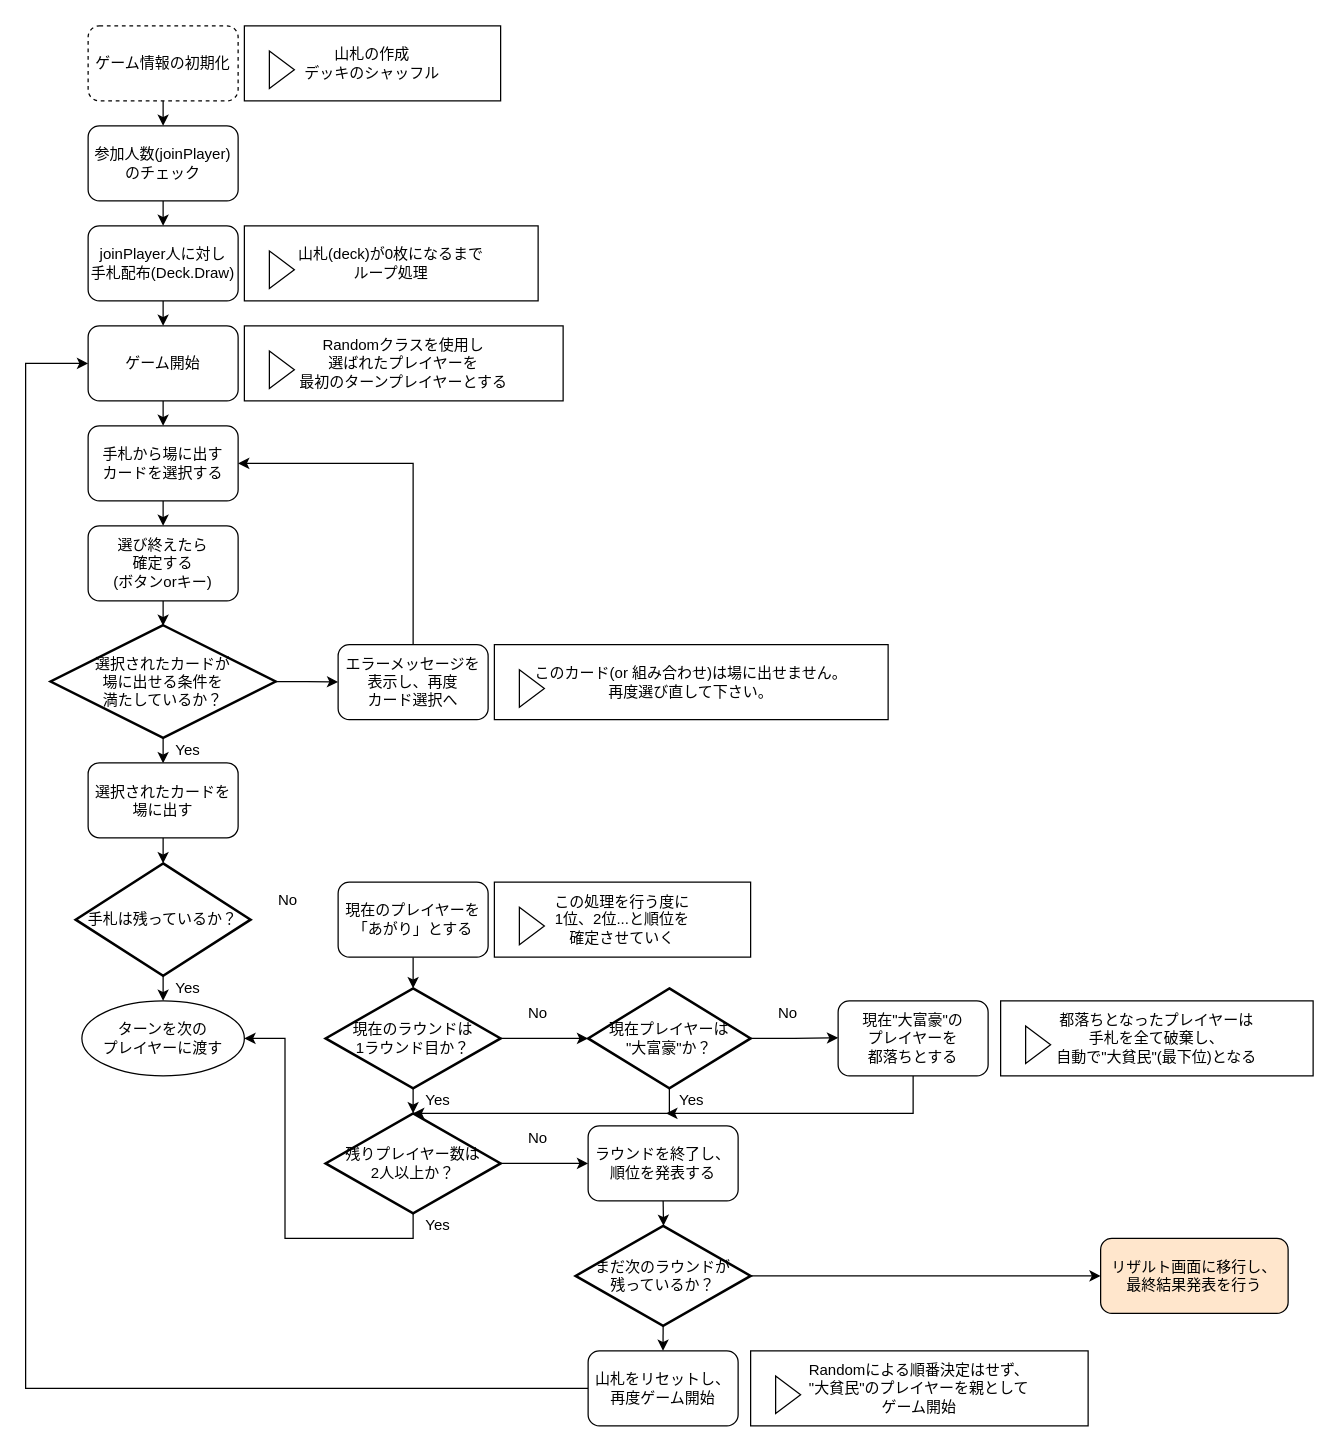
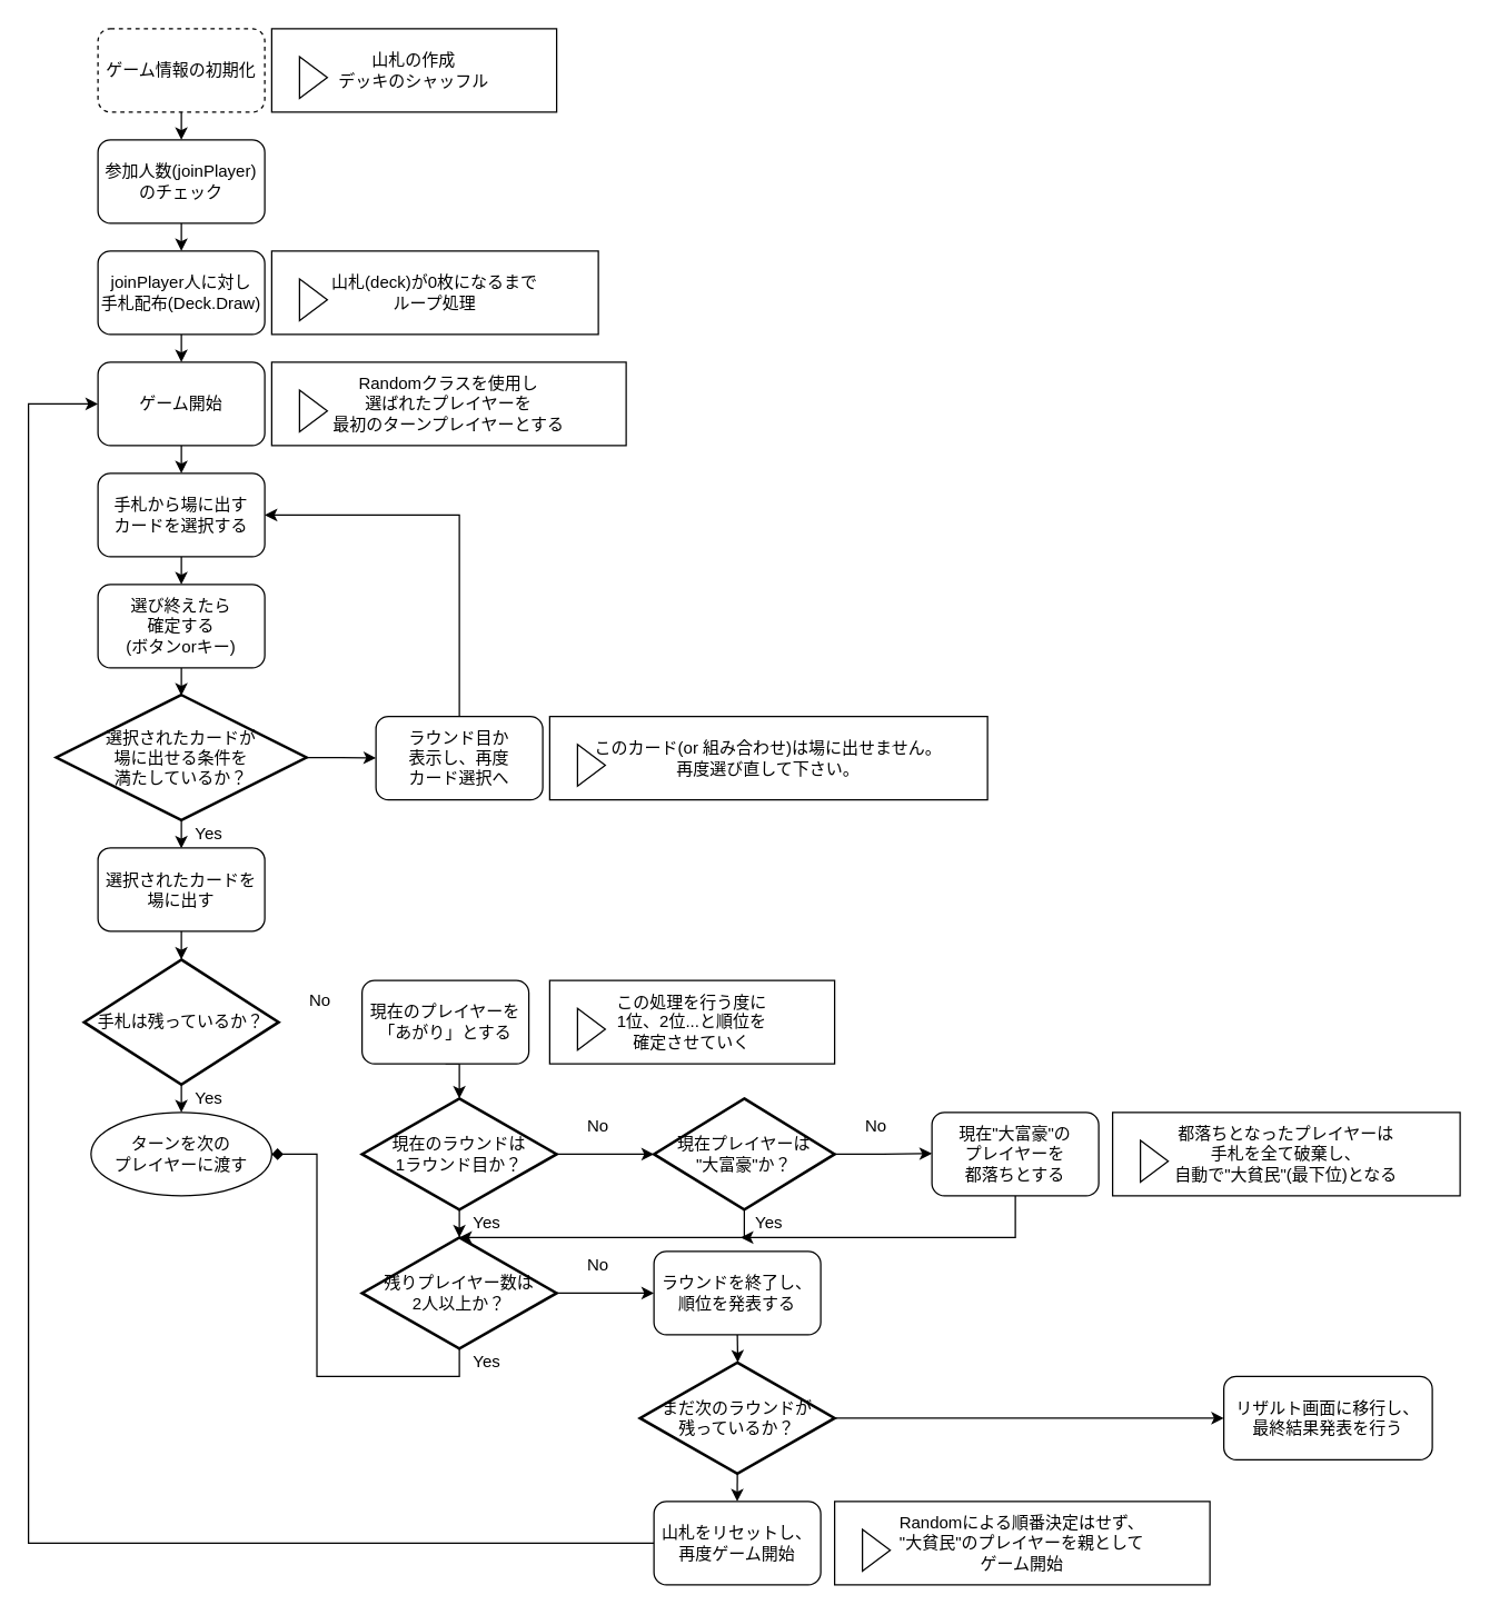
  <mxCell id="0" />
  <mxCell id="1" parent="0" />
  <mxCell id="2" style="edgeStyle=orthogonalEdgeStyle;rounded=0;orthogonalLoop=1;jettySize=auto;html=1;exitX=0.5;exitY=1;exitDx=0;exitDy=0;" edge="1" parent="1" source="3"><mxGeometry relative="1" as="geometry"><mxPoint x="130" y="100" as="targetPoint" /></mxGeometry></mxCell>
  <mxCell id="3" value="ゲーム情報の初期化" style="rounded=1;whiteSpace=wrap;html=1;fontSize=12;glass=0;strokeWidth=1;shadow=0;dashed=1;" parent="1" vertex="1"><mxGeometry x="70" y="20" width="120" height="60" as="geometry" /></mxCell>
  <mxCell id="4" value="山札の作成&lt;br&gt;デッキのシャッフル" style="html=1;whiteSpace=wrap;container=1;recursiveResize=0;collapsible=0;" vertex="1" parent="1"><mxGeometry x="195" y="20" width="205" height="60" as="geometry" /></mxCell>
  <mxCell id="5" value="" style="triangle;html=1;whiteSpace=wrap;" vertex="1" parent="4"><mxGeometry x="20" y="20" width="20" height="30" as="geometry" /></mxCell>
  <mxCell id="6" style="edgeStyle=orthogonalEdgeStyle;rounded=0;orthogonalLoop=1;jettySize=auto;html=1;exitX=0.5;exitY=1;exitDx=0;exitDy=0;" edge="1" parent="1" source="7"><mxGeometry relative="1" as="geometry"><mxPoint x="130" y="180" as="targetPoint" /></mxGeometry></mxCell>
  <mxCell id="7" value="参加人数(joinPlayer)&lt;br&gt;のチェック" style="rounded=1;whiteSpace=wrap;html=1;" vertex="1" parent="1"><mxGeometry x="70" y="100" width="120" height="60" as="geometry" /></mxCell>
  <mxCell id="8" style="edgeStyle=orthogonalEdgeStyle;rounded=0;orthogonalLoop=1;jettySize=auto;html=1;exitX=0.5;exitY=1;exitDx=0;exitDy=0;" edge="1" parent="1" source="9"><mxGeometry relative="1" as="geometry"><mxPoint x="130" y="260" as="targetPoint" /></mxGeometry></mxCell>
  <mxCell id="9" value="joinPlayer人に対し&lt;br&gt;手札配布(Deck.Draw)" style="rounded=1;whiteSpace=wrap;html=1;" vertex="1" parent="1"><mxGeometry x="70" y="180" width="120" height="60" as="geometry" /></mxCell>
  <mxCell id="10" value="山札(deck)が0枚になるまで&lt;br&gt;ループ処理" style="html=1;whiteSpace=wrap;container=1;recursiveResize=0;collapsible=0;" vertex="1" parent="1"><mxGeometry x="195" y="180" width="235" height="60" as="geometry" /></mxCell>
  <mxCell id="11" value="" style="triangle;html=1;whiteSpace=wrap;" vertex="1" parent="10"><mxGeometry x="20" y="20" width="20" height="30" as="geometry" /></mxCell>
  <mxCell id="12" style="edgeStyle=orthogonalEdgeStyle;rounded=0;orthogonalLoop=1;jettySize=auto;html=1;exitX=0.5;exitY=1;exitDx=0;exitDy=0;" edge="1" parent="1" source="13"><mxGeometry relative="1" as="geometry"><mxPoint x="130" y="340" as="targetPoint" /></mxGeometry></mxCell>
  <mxCell id="13" value="ゲーム開始" style="rounded=1;whiteSpace=wrap;html=1;" vertex="1" parent="1"><mxGeometry x="70" y="260" width="120" height="60" as="geometry" /></mxCell>
  <mxCell id="14" value="Randomクラスを使用し&lt;br&gt;選ばれたプレイヤーを&lt;br&gt;最初のターンプレイヤーとする" style="html=1;whiteSpace=wrap;container=1;recursiveResize=0;collapsible=0;" vertex="1" parent="1"><mxGeometry x="195" y="260" width="255" height="60" as="geometry" /></mxCell>
  <mxCell id="15" value="" style="triangle;html=1;whiteSpace=wrap;" vertex="1" parent="14"><mxGeometry x="20" y="20" width="20" height="30" as="geometry" /></mxCell>
  <mxCell id="16" style="edgeStyle=orthogonalEdgeStyle;rounded=0;orthogonalLoop=1;jettySize=auto;html=1;exitX=0.5;exitY=1;exitDx=0;exitDy=0;" edge="1" parent="1" source="17"><mxGeometry relative="1" as="geometry"><mxPoint x="130" y="420" as="targetPoint" /></mxGeometry></mxCell>
  <mxCell id="17" value="手札から場に出す&lt;br&gt;カードを選択する" style="rounded=1;whiteSpace=wrap;html=1;" vertex="1" parent="1"><mxGeometry x="70" y="340" width="120" height="60" as="geometry" /></mxCell>
  <mxCell id="18" style="edgeStyle=orthogonalEdgeStyle;rounded=0;orthogonalLoop=1;jettySize=auto;html=1;exitX=0.5;exitY=1;exitDx=0;exitDy=0;" edge="1" parent="1" source="19"><mxGeometry relative="1" as="geometry"><mxPoint x="130" y="500" as="targetPoint" /></mxGeometry></mxCell>
  <mxCell id="19" value="選び終えたら&lt;br&gt;確定する&lt;br&gt;(ボタンorキー)" style="rounded=1;whiteSpace=wrap;html=1;" vertex="1" parent="1"><mxGeometry x="70" y="420" width="120" height="60" as="geometry" /></mxCell>
  <mxCell id="20" style="edgeStyle=orthogonalEdgeStyle;rounded=0;orthogonalLoop=1;jettySize=auto;html=1;exitX=0.5;exitY=1;exitDx=0;exitDy=0;exitPerimeter=0;" edge="1" parent="1" source="22"><mxGeometry relative="1" as="geometry"><mxPoint x="130" y="610" as="targetPoint" /></mxGeometry></mxCell>
  <mxCell id="21" style="edgeStyle=orthogonalEdgeStyle;rounded=0;orthogonalLoop=1;jettySize=auto;html=1;exitX=1;exitY=0.5;exitDx=0;exitDy=0;exitPerimeter=0;" edge="1" parent="1" source="22"><mxGeometry relative="1" as="geometry"><mxPoint x="270" y="544.882" as="targetPoint" /></mxGeometry></mxCell>
  <mxCell id="22" value="選択されたカードが&lt;br&gt;場に出せる条件を&lt;br&gt;満たしているか？" style="strokeWidth=2;html=1;shape=mxgraph.flowchart.decision;whiteSpace=wrap;" vertex="1" parent="1"><mxGeometry x="40" y="499.5" width="180" height="90" as="geometry" /></mxCell>
  <mxCell id="23" value="Yes" style="text;html=1;strokeColor=none;fillColor=none;align=center;verticalAlign=middle;whiteSpace=wrap;rounded=0;" vertex="1" parent="1"><mxGeometry x="130" y="589.5" width="40" height="20" as="geometry" /></mxCell>
  <mxCell id="24" value="ターンを次の&lt;br&gt;プレイヤーに渡す" style="ellipse;whiteSpace=wrap;html=1;" vertex="1" parent="1"><mxGeometry x="65" y="800" width="130" height="60" as="geometry" /></mxCell>
  <mxCell id="25" style="edgeStyle=orthogonalEdgeStyle;rounded=0;orthogonalLoop=1;jettySize=auto;html=1;exitX=0.5;exitY=1;exitDx=0;exitDy=0;" edge="1" parent="1" source="26"><mxGeometry relative="1" as="geometry"><mxPoint x="130" y="690" as="targetPoint" /></mxGeometry></mxCell>
  <mxCell id="26" value="選択されたカードを&lt;br&gt;場に出す" style="rounded=1;whiteSpace=wrap;html=1;" vertex="1" parent="1"><mxGeometry x="70" y="609.5" width="120" height="60" as="geometry" /></mxCell>
  <mxCell id="27" value="手札は残っているか？" style="strokeWidth=2;html=1;shape=mxgraph.flowchart.decision;whiteSpace=wrap;" vertex="1" parent="1"><mxGeometry x="60" y="690" width="140" height="90" as="geometry" /></mxCell>
  <mxCell id="28" value="Yes" style="text;html=1;strokeColor=none;fillColor=none;align=center;verticalAlign=middle;whiteSpace=wrap;rounded=0;" vertex="1" parent="1"><mxGeometry x="130" y="780" width="40" height="20" as="geometry" /></mxCell>
  <mxCell id="29" style="edgeStyle=orthogonalEdgeStyle;rounded=0;orthogonalLoop=1;jettySize=auto;html=1;exitX=0;exitY=0;exitDx=0;exitDy=0;entryX=0;entryY=1;entryDx=0;entryDy=0;" edge="1" parent="1" source="28" target="28"><mxGeometry relative="1" as="geometry" /></mxCell>
  <mxCell id="30" value="No" style="text;html=1;strokeColor=none;fillColor=none;align=center;verticalAlign=middle;whiteSpace=wrap;rounded=0;" vertex="1" parent="1"><mxGeometry x="210" y="710" width="40" height="20" as="geometry" /></mxCell>
  <mxCell id="31" style="edgeStyle=orthogonalEdgeStyle;rounded=0;orthogonalLoop=1;jettySize=auto;html=1;exitX=0.5;exitY=1;exitDx=0;exitDy=0;" edge="1" parent="1" source="32"><mxGeometry relative="1" as="geometry"><mxPoint x="330" y="790" as="targetPoint" /></mxGeometry></mxCell>
- <mxCell id="32" value="現在のプレイヤーを&lt;br&gt;「あがり」とする" style="rounded=1;whiteSpace=wrap;html=1;" vertex="1" parent="1"><mxGeometry x="270" y="705" width="120" height="60" as="geometry" /></mxCell>
+ <mxCell id="32" value="現在のプレイヤーを&lt;br&gt;「あがり」とする" style="rounded=1;whiteSpace=wrap;html=1;" vertex="1" parent="1"><mxGeometry x="260" y="705" width="120" height="60" as="geometry" /></mxCell>
  <mxCell id="33" style="edgeStyle=orthogonalEdgeStyle;rounded=0;orthogonalLoop=1;jettySize=auto;html=1;exitX=0.5;exitY=1;exitDx=0;exitDy=0;exitPerimeter=0;" edge="1" parent="1" source="35"><mxGeometry relative="1" as="geometry"><mxPoint x="330" y="890" as="targetPoint" /></mxGeometry></mxCell>
  <mxCell id="34" style="edgeStyle=orthogonalEdgeStyle;rounded=0;orthogonalLoop=1;jettySize=auto;html=1;exitX=1;exitY=0.5;exitDx=0;exitDy=0;exitPerimeter=0;" edge="1" parent="1" source="35"><mxGeometry relative="1" as="geometry"><mxPoint x="470" y="830" as="targetPoint" /></mxGeometry></mxCell>
  <mxCell id="35" value="現在のラウンドは&lt;br&gt;1ラウンド目か？" style="strokeWidth=2;html=1;shape=mxgraph.flowchart.decision;whiteSpace=wrap;" vertex="1" parent="1"><mxGeometry x="260" y="790" width="140" height="80" as="geometry" /></mxCell>
  <mxCell id="36" value="Yes" style="text;html=1;strokeColor=none;fillColor=none;align=center;verticalAlign=middle;whiteSpace=wrap;rounded=0;" vertex="1" parent="1"><mxGeometry x="330" y="870" width="40" height="20" as="geometry" /></mxCell>
- <mxCell id="37" style="edgeStyle=orthogonalEdgeStyle;rounded=0;orthogonalLoop=1;jettySize=auto;html=1;exitX=0.5;exitY=1;exitDx=0;exitDy=0;exitPerimeter=0;entryX=1;entryY=0.5;entryDx=0;entryDy=0;" edge="1" parent="1" source="39" target="24"><mxGeometry relative="1" as="geometry"><mxPoint x="330" y="990" as="targetPoint" /></mxGeometry></mxCell>
+ <mxCell id="37" style="edgeStyle=orthogonalEdgeStyle;rounded=0;orthogonalLoop=1;jettySize=auto;html=1;exitX=0.5;exitY=1;exitDx=0;exitDy=0;exitPerimeter=0;entryX=1;entryY=0.5;entryDx=0;entryDy=0;endArrow=diamond;" edge="1" parent="1" source="39" target="24"><mxGeometry relative="1" as="geometry"><mxPoint x="330" y="990" as="targetPoint" /></mxGeometry></mxCell>
  <mxCell id="38" style="edgeStyle=orthogonalEdgeStyle;rounded=0;orthogonalLoop=1;jettySize=auto;html=1;exitX=1;exitY=0.5;exitDx=0;exitDy=0;exitPerimeter=0;" edge="1" parent="1" source="39"><mxGeometry relative="1" as="geometry"><mxPoint x="470" y="930" as="targetPoint" /></mxGeometry></mxCell>
  <mxCell id="39" value="残りプレイヤー数は&lt;br&gt;2人以上か？" style="strokeWidth=2;html=1;shape=mxgraph.flowchart.decision;whiteSpace=wrap;" vertex="1" parent="1"><mxGeometry x="260" y="890" width="140" height="80" as="geometry" /></mxCell>
  <mxCell id="40" value="Yes" style="text;html=1;strokeColor=none;fillColor=none;align=center;verticalAlign=middle;whiteSpace=wrap;rounded=0;" vertex="1" parent="1"><mxGeometry x="330" y="970" width="40" height="20" as="geometry" /></mxCell>
  <mxCell id="41" value="No" style="text;html=1;strokeColor=none;fillColor=none;align=center;verticalAlign=middle;whiteSpace=wrap;rounded=0;" vertex="1" parent="1"><mxGeometry x="410" y="800" width="40" height="20" as="geometry" /></mxCell>
  <mxCell id="42" style="edgeStyle=orthogonalEdgeStyle;rounded=0;orthogonalLoop=1;jettySize=auto;html=1;exitX=1;exitY=0.5;exitDx=0;exitDy=0;exitPerimeter=0;" edge="1" parent="1" source="44"><mxGeometry relative="1" as="geometry"><mxPoint x="670" y="829.588" as="targetPoint" /></mxGeometry></mxCell>
  <mxCell id="43" style="edgeStyle=orthogonalEdgeStyle;rounded=0;orthogonalLoop=1;jettySize=auto;html=1;exitX=0.5;exitY=1;exitDx=0;exitDy=0;exitPerimeter=0;entryX=0;entryY=1;entryDx=0;entryDy=0;" edge="1" parent="1" source="44" target="36"><mxGeometry relative="1" as="geometry"><mxPoint x="535.333" y="890" as="targetPoint" /><Array as="points"><mxPoint x="535" y="890" /></Array></mxGeometry></mxCell>
  <mxCell id="44" value="現在プレイヤーは&lt;br&gt;&quot;大富豪&quot;か？" style="strokeWidth=2;html=1;shape=mxgraph.flowchart.decision;whiteSpace=wrap;" vertex="1" parent="1"><mxGeometry x="470" y="790" width="130" height="80" as="geometry" /></mxCell>
  <mxCell id="45" value="Yes" style="text;html=1;strokeColor=none;fillColor=none;align=center;verticalAlign=middle;whiteSpace=wrap;rounded=0;" vertex="1" parent="1"><mxGeometry x="532.5" y="870" width="40" height="20" as="geometry" /></mxCell>
  <mxCell id="46" value="No" style="text;html=1;strokeColor=none;fillColor=none;align=center;verticalAlign=middle;whiteSpace=wrap;rounded=0;" vertex="1" parent="1"><mxGeometry x="410" y="900" width="40" height="20" as="geometry" /></mxCell>
  <mxCell id="47" value="この処理を行う度に&lt;br&gt;1位、2位...と順位を&lt;br&gt;確定させていく" style="html=1;whiteSpace=wrap;container=1;recursiveResize=0;collapsible=0;" vertex="1" parent="1"><mxGeometry x="395" y="705" width="205" height="60" as="geometry" /></mxCell>
  <mxCell id="48" value="" style="triangle;html=1;whiteSpace=wrap;" vertex="1" parent="47"><mxGeometry x="20" y="20" width="20" height="30" as="geometry" /></mxCell>
  <mxCell id="49" style="edgeStyle=orthogonalEdgeStyle;rounded=0;orthogonalLoop=1;jettySize=auto;html=1;exitX=0.5;exitY=0;exitDx=0;exitDy=0;entryX=1;entryY=0.5;entryDx=0;entryDy=0;" edge="1" parent="1" source="50" target="17"><mxGeometry relative="1" as="geometry"><mxPoint x="330.294" y="370" as="targetPoint" /></mxGeometry></mxCell>
- <mxCell id="50" value="エラーメッセージを&lt;br&gt;表示し、再度&lt;br&gt;カード選択へ" style="rounded=1;whiteSpace=wrap;html=1;" vertex="1" parent="1"><mxGeometry x="270" y="515" width="120" height="60" as="geometry" /></mxCell>
+ <mxCell id="50" value="ラウンド目か&lt;br&gt;表示し、再度&lt;br&gt;カード選択へ" style="rounded=1;whiteSpace=wrap;html=1;" vertex="1" parent="1"><mxGeometry x="270" y="515" width="120" height="60" as="geometry" /></mxCell>
  <mxCell id="51" value="このカード(or 組み合わせ)は場に出せません。&lt;br&gt;再度選び直して下さい。" style="html=1;whiteSpace=wrap;container=1;recursiveResize=0;collapsible=0;" vertex="1" parent="1"><mxGeometry x="395" y="515" width="315" height="60" as="geometry" /></mxCell>
  <mxCell id="52" value="" style="triangle;html=1;whiteSpace=wrap;" vertex="1" parent="51"><mxGeometry x="20" y="20" width="20" height="30" as="geometry" /></mxCell>
  <mxCell id="53" style="edgeStyle=orthogonalEdgeStyle;rounded=0;orthogonalLoop=1;jettySize=auto;html=1;exitX=0.5;exitY=1;exitDx=0;exitDy=0;entryX=0;entryY=1;entryDx=0;entryDy=0;" edge="1" parent="1" source="54" target="45"><mxGeometry relative="1" as="geometry"><mxPoint x="730.333" y="890" as="targetPoint" /><Array as="points"><mxPoint x="730" y="890" /></Array></mxGeometry></mxCell>
  <mxCell id="54" value="現在&quot;大富豪&quot;の&lt;br&gt;プレイヤーを&lt;br&gt;都落ちとする" style="rounded=1;whiteSpace=wrap;html=1;" vertex="1" parent="1"><mxGeometry x="670" y="800" width="120" height="60" as="geometry" /></mxCell>
  <mxCell id="55" value="都落ちとなったプレイヤーは&lt;br&gt;手札を全て破棄し、&lt;br&gt;自動で&quot;大貧民&quot;(最下位)となる" style="html=1;whiteSpace=wrap;container=1;recursiveResize=0;collapsible=0;" vertex="1" parent="1"><mxGeometry x="800" y="800" width="250" height="60" as="geometry" /></mxCell>
  <mxCell id="56" value="" style="triangle;html=1;whiteSpace=wrap;" vertex="1" parent="55"><mxGeometry x="20" y="20" width="20" height="30" as="geometry" /></mxCell>
  <mxCell id="57" value="No" style="text;html=1;strokeColor=none;fillColor=none;align=center;verticalAlign=middle;whiteSpace=wrap;rounded=0;" vertex="1" parent="1"><mxGeometry x="610" y="800" width="40" height="20" as="geometry" /></mxCell>
  <mxCell id="58" style="edgeStyle=orthogonalEdgeStyle;rounded=0;orthogonalLoop=1;jettySize=auto;html=1;exitX=0.5;exitY=1;exitDx=0;exitDy=0;" edge="1" parent="1" source="59"><mxGeometry relative="1" as="geometry"><mxPoint x="530.333" y="980" as="targetPoint" /></mxGeometry></mxCell>
  <mxCell id="59" value="ラウンドを終了し、&lt;br&gt;順位を発表する" style="rounded=1;whiteSpace=wrap;html=1;" vertex="1" parent="1"><mxGeometry x="470" y="900" width="120" height="60" as="geometry" /></mxCell>
  <mxCell id="60" style="edgeStyle=orthogonalEdgeStyle;rounded=0;orthogonalLoop=1;jettySize=auto;html=1;exitX=0.5;exitY=1;exitDx=0;exitDy=0;exitPerimeter=0;" edge="1" parent="1" source="62"><mxGeometry relative="1" as="geometry"><mxPoint x="529.931" y="1080" as="targetPoint" /></mxGeometry></mxCell>
  <mxCell id="61" style="edgeStyle=orthogonalEdgeStyle;rounded=0;orthogonalLoop=1;jettySize=auto;html=1;exitX=1;exitY=0.5;exitDx=0;exitDy=0;exitPerimeter=0;" edge="1" parent="1" source="62"><mxGeometry relative="1" as="geometry"><mxPoint x="880" y="1020" as="targetPoint" /></mxGeometry></mxCell>
  <mxCell id="62" value="まだ次のラウンドが&lt;br&gt;残っているか？" style="strokeWidth=2;html=1;shape=mxgraph.flowchart.decision;whiteSpace=wrap;" vertex="1" parent="1"><mxGeometry x="460" y="980" width="140" height="80" as="geometry" /></mxCell>
  <mxCell id="63" style="edgeStyle=orthogonalEdgeStyle;rounded=0;orthogonalLoop=1;jettySize=auto;html=1;exitX=0;exitY=0.5;exitDx=0;exitDy=0;entryX=0;entryY=0.5;entryDx=0;entryDy=0;" edge="1" parent="1" source="64" target="13"><mxGeometry relative="1" as="geometry"><mxPoint x="20" y="290" as="targetPoint" /><Array as="points"><mxPoint x="20" y="1110" /><mxPoint x="20" y="290" /></Array></mxGeometry></mxCell>
  <mxCell id="64" value="山札をリセットし、&lt;br&gt;再度ゲーム開始" style="rounded=1;whiteSpace=wrap;html=1;" vertex="1" parent="1"><mxGeometry x="470" y="1080" width="120" height="60" as="geometry" /></mxCell>
  <mxCell id="65" value="Randomによる順番決定はせず、&lt;br&gt;&quot;大貧民&quot;のプレイヤーを親として&lt;br&gt;ゲーム開始" style="html=1;whiteSpace=wrap;container=1;recursiveResize=0;collapsible=0;" vertex="1" parent="1"><mxGeometry x="600" y="1080" width="270" height="60" as="geometry" /></mxCell>
  <mxCell id="66" value="" style="triangle;html=1;whiteSpace=wrap;" vertex="1" parent="65"><mxGeometry x="20" y="20" width="20" height="30" as="geometry" /></mxCell>
- <mxCell id="67" value="リザルト画面に移行し、&lt;br&gt;最終結果発表を行う" style="rounded=1;whiteSpace=wrap;html=1;fillColor=#ffe6cc;" vertex="1" parent="1"><mxGeometry x="880" y="990" width="150" height="60" as="geometry" /></mxCell>
+ <mxCell id="67" value="リザルト画面に移行し、&lt;br&gt;最終結果発表を行う" style="rounded=1;whiteSpace=wrap;html=1;" vertex="1" parent="1"><mxGeometry x="880" y="990" width="150" height="60" as="geometry" /></mxCell>
